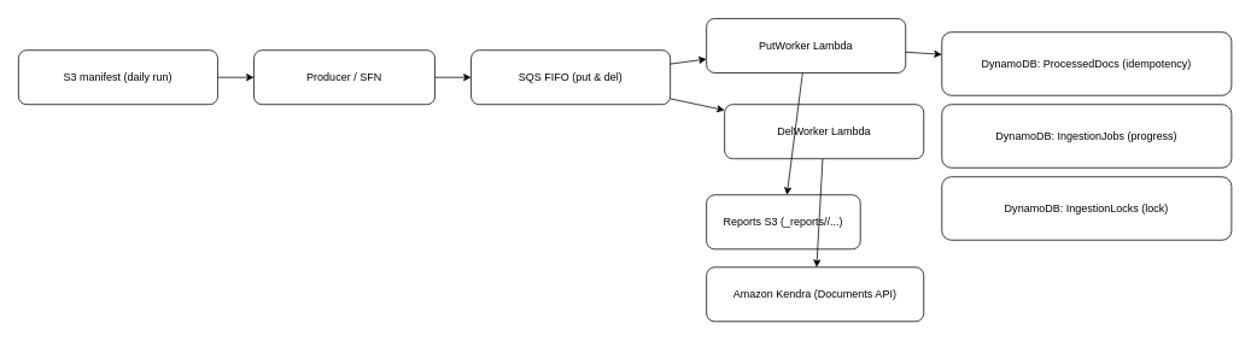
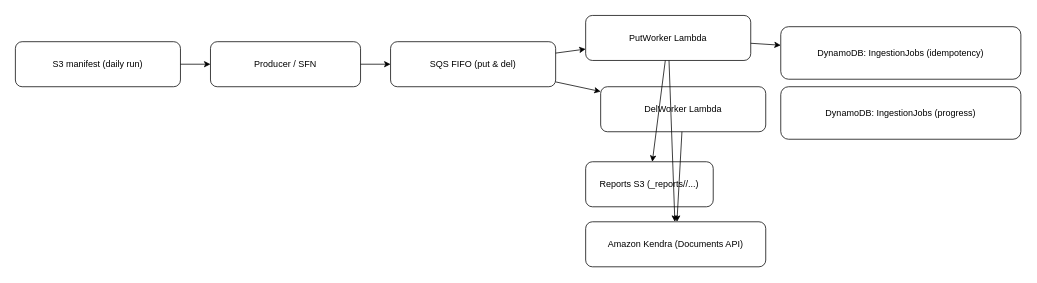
  <mxCell id="0" />
  <mxCell id="1" parent="0" />
  <mxCell id="2" value="S3 manifest (daily run)" style="shape=rectangle;rounded=1;whiteSpace=wrap;html=1;" vertex="1" parent="1"><mxGeometry x="20" y="55" width="220" height="60" as="geometry" /></mxCell>
  <mxCell id="3" value="Producer / SFN" style="shape=rectangle;rounded=1;whiteSpace=wrap;html=1;" vertex="1" parent="1"><mxGeometry x="280" y="55" width="200" height="60" as="geometry" /></mxCell>
  <mxCell id="4" value="SQS FIFO (put &amp; del)" style="shape=rectangle;rounded=1;whiteSpace=wrap;html=1;" vertex="1" parent="1"><mxGeometry x="520" y="55" width="220" height="60" as="geometry" /></mxCell>
  <mxCell id="5" value="PutWorker Lambda" style="shape=rectangle;rounded=1;whiteSpace=wrap;html=1;" vertex="1" parent="1"><mxGeometry x="780" y="20" width="220" height="60" as="geometry" /></mxCell>
  <mxCell id="6" value="DelWorker Lambda" style="shape=rectangle;rounded=1;whiteSpace=wrap;html=1;" vertex="1" parent="1"><mxGeometry x="800" y="115" width="220" height="60" as="geometry" /></mxCell>
- <mxCell id="7" value="DynamoDB: ProcessedDocs (idempotency)" style="shape=rectangle;rounded=1;whiteSpace=wrap;html=1;" vertex="1" parent="1"><mxGeometry x="1040" y="35" width="320" height="70" as="geometry" /></mxCell>
+ <mxCell id="7" value="DynamoDB: IngestionJobs (idempotency)" style="shape=rectangle;rounded=1;whiteSpace=wrap;html=1;" vertex="1" parent="1"><mxGeometry x="1040" y="35" width="320" height="70" as="geometry" /></mxCell>
  <mxCell id="8" value="DynamoDB: IngestionJobs (progress)" style="shape=rectangle;rounded=1;whiteSpace=wrap;html=1;" vertex="1" parent="1"><mxGeometry x="1040" y="115" width="320" height="70" as="geometry" /></mxCell>
- <mxCell id="9" value="DynamoDB: IngestionLocks (lock)" style="shape=rectangle;rounded=1;whiteSpace=wrap;html=1;" vertex="1" parent="1"><mxGeometry x="1040" y="195" width="320" height="70" as="geometry" /></mxCell>
  <mxCell id="10" value="Reports S3 (_reports/&lt;jobId&gt;/...)" style="shape=rectangle;rounded=1;whiteSpace=wrap;html=1;" vertex="1" parent="1"><mxGeometry x="780" y="215" width="170" height="60" as="geometry" /></mxCell>
  <mxCell id="11" value="Amazon Kendra (Documents API)" style="shape=rectangle;rounded=1;whiteSpace=wrap;html=1;" vertex="1" parent="1"><mxGeometry x="780" y="295" width="240" height="60" as="geometry" /></mxCell>
  <mxCell id="12" edge="1" parent="1" source="2" target="3"><mxGeometry relative="1" as="geometry" /></mxCell>
  <mxCell id="13" edge="1" parent="1" source="3" target="4"><mxGeometry relative="1" as="geometry" /></mxCell>
  <mxCell id="14" edge="1" parent="1" source="4" target="5"><mxGeometry relative="1" as="geometry" /></mxCell>
  <mxCell id="15" edge="1" parent="1" source="4" target="6"><mxGeometry relative="1" as="geometry" /></mxCell>
  <mxCell id="16" edge="1" parent="1" source="5" target="7"><mxGeometry relative="1" as="geometry" /></mxCell>
+ <mxCell id="17" edge="1" parent="1" source="5" target="11"><mxGeometry relative="1" as="geometry" /></mxCell>
  <mxCell id="18" edge="1" parent="1" source="6" target="11"><mxGeometry relative="1" as="geometry" /></mxCell>
  <mxCell id="19" edge="1" parent="1" source="5" target="10"><mxGeometry relative="1" as="geometry" /></mxCell>
